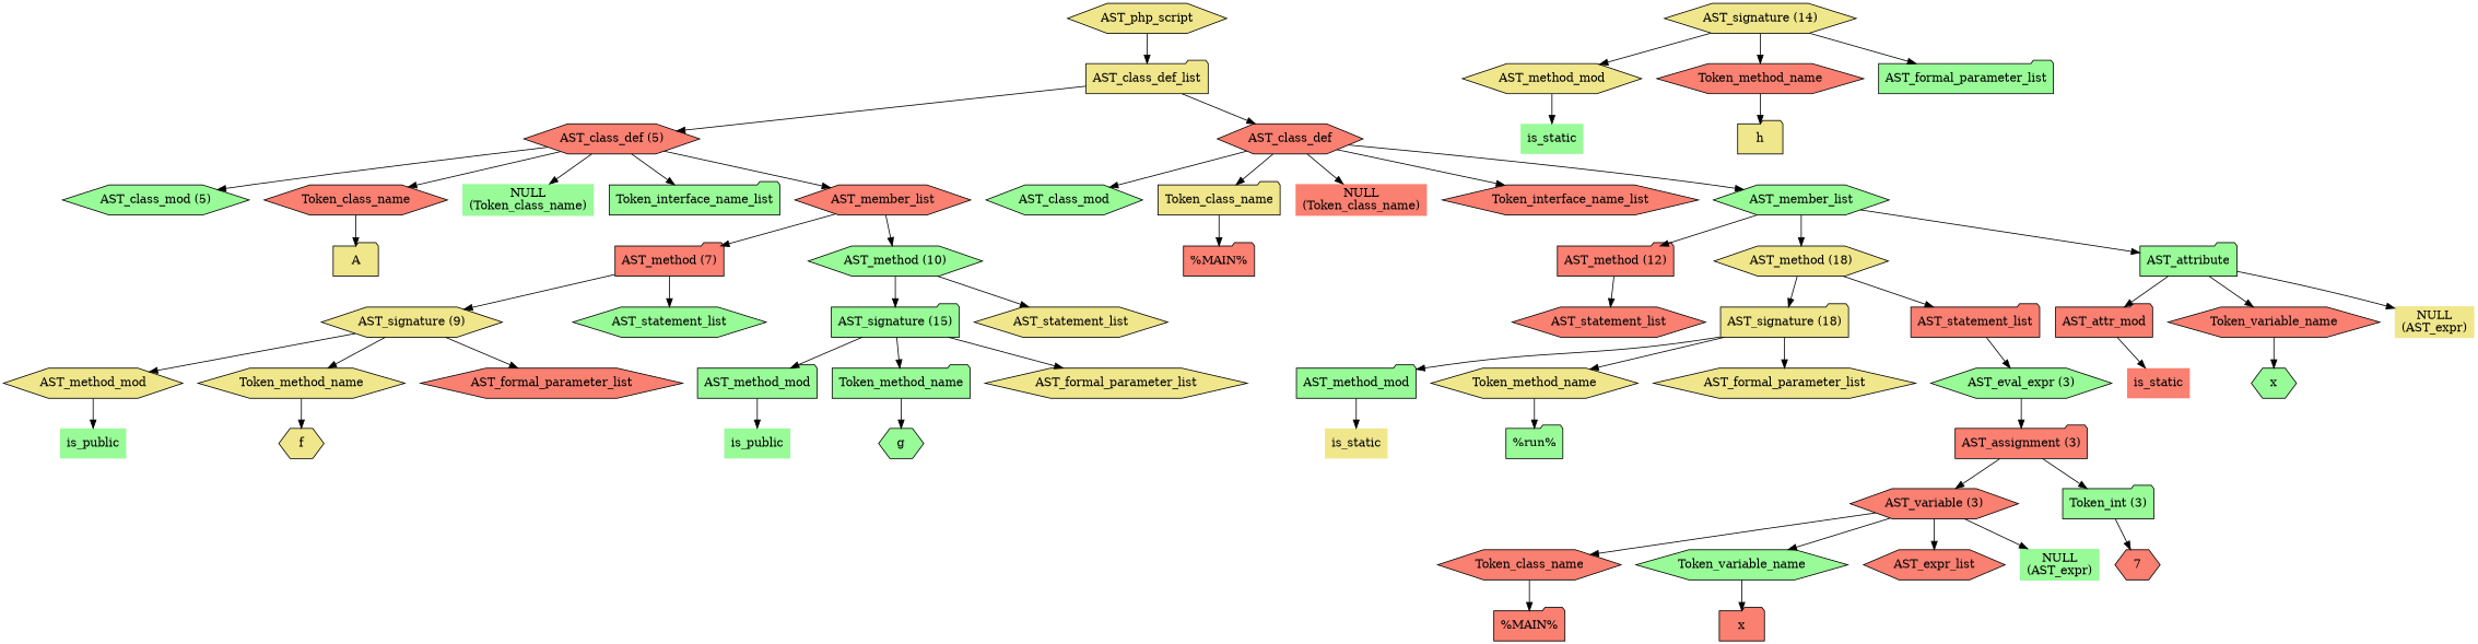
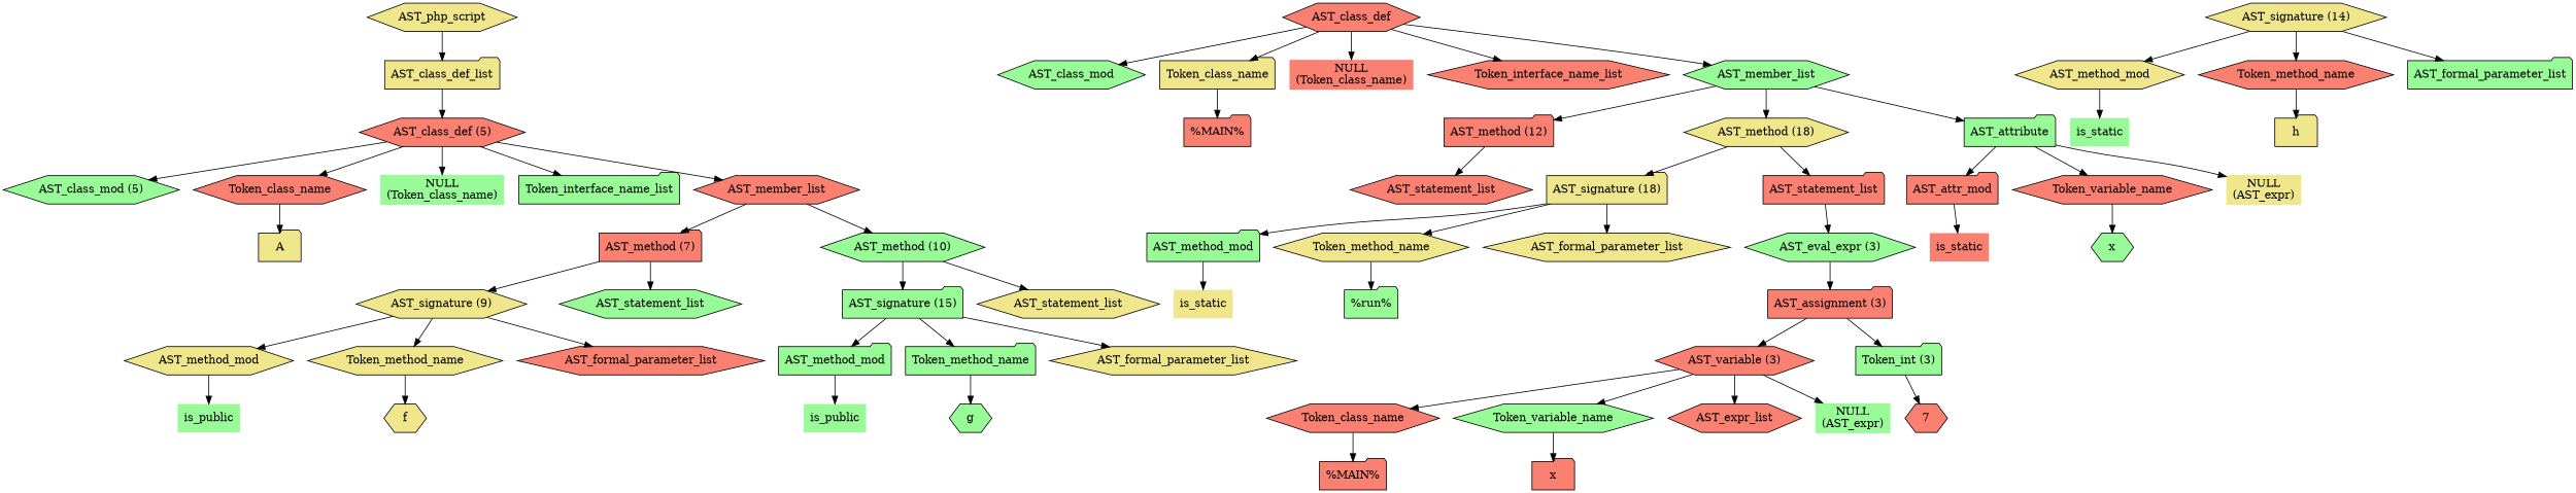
  digraph {
    node [fillcolor=salmon shape=hexagon style=filled]
    n1 [fillcolor=khaki label=AST_php_script]
    n2 [fillcolor=khaki label=AST_class_def_list shape=folder]
    n3 [label="AST_class_def (5)"]
    n4 [label=AST_class_def]
    n5 [fillcolor=palegreen label="AST_class_mod (5)"]
    n6 [label=Token_class_name]
    n7 [fillcolor=palegreen label="NULL\n(Token_class_name)" shape=plaintext]
    n8 [fillcolor=palegreen label=Token_interface_name_list shape=folder]
    n9 [label=AST_member_list]
    n10 [fillcolor=palegreen label=AST_class_mod]
    n11 [fillcolor=khaki label=Token_class_name shape=folder]
    n12 [label="NULL\n(Token_class_name)" shape=plaintext]
    n13 [label=Token_interface_name_list]
    n14 [fillcolor=palegreen label=AST_member_list]
    n15 [fillcolor=khaki label=A shape=folder]
    n16 [label="AST_method (7)" shape=folder]
    n17 [fillcolor=palegreen label="AST_method (10)"]
    n18 [fillcolor=khaki label="AST_signature (9)"]
    n19 [fillcolor=palegreen label=AST_statement_list]
    n20 [fillcolor=palegreen label="AST_signature (15)" shape=folder]
    n21 [fillcolor=khaki label=AST_statement_list]
    n22 [fillcolor=khaki label=AST_method_mod]
    n23 [fillcolor=khaki label=Token_method_name]
    n24 [label=AST_formal_parameter_list]
    n25 [fillcolor=palegreen label=is_public shape=plaintext]
    n26 [fillcolor=khaki label=f]
    n27 [fillcolor=palegreen label=AST_method_mod shape=folder]
    n28 [fillcolor=palegreen label=Token_method_name shape=folder]
    n29 [fillcolor=khaki label=AST_formal_parameter_list]
    n30 [fillcolor=palegreen label=is_public shape=plaintext]
    n31 [fillcolor=palegreen label=g]
    n32 [label="%MAIN%" shape=folder]
    n33 [label="AST_method (12)" shape=folder]
    n34 [fillcolor=khaki label="AST_method (18)"]
    n35 [fillcolor=palegreen label=AST_attribute shape=folder]
    n36 [label=AST_statement_list]
    n37 [fillcolor=khaki label="AST_signature (18)" shape=folder]
    n38 [label=AST_statement_list shape=folder]
    n39 [label=AST_attr_mod shape=folder]
    n40 [label=Token_variable_name]
    n41 [fillcolor=khaki label="NULL\n(AST_expr)" shape=plaintext]
    n42 [fillcolor=khaki label="AST_signature (14)"]
    n43 [fillcolor=khaki label=AST_method_mod]
    n44 [label=Token_method_name]
    n45 [fillcolor=palegreen label=AST_formal_parameter_list shape=folder]
    n46 [fillcolor=palegreen label=is_static shape=plaintext]
    n47 [fillcolor=khaki label=h shape=folder]
    n48 [fillcolor=palegreen label=AST_method_mod shape=folder]
    n49 [fillcolor=khaki label=Token_method_name]
    n50 [fillcolor=khaki label=AST_formal_parameter_list]
    n51 [fillcolor=palegreen label="AST_eval_expr (3)"]
    n52 [fillcolor=khaki label=is_static shape=plaintext]
    n53 [fillcolor=palegreen label="%run%" shape=folder]
    n54 [label="AST_assignment (3)" shape=folder]
    n55 [label="AST_variable (3)"]
    n56 [fillcolor=palegreen label="Token_int (3)" shape=folder]
    n57 [label=Token_class_name]
    n58 [fillcolor=palegreen label=Token_variable_name]
    n59 [label=AST_expr_list]
    n60 [fillcolor=palegreen label="NULL\n(AST_expr)" shape=plaintext]
    n61 [label=7]
    n62 [label="%MAIN%" shape=folder]
    n63 [label=x shape=folder]
    n64 [label=is_static shape=plaintext]
    n65 [fillcolor=palegreen label=x]
    n1 -> n2
    n2 -> n3
-   n2 -> n4
    n3 -> n5
    n3 -> n6
    n3 -> n7
    n3 -> n8
    n3 -> n9
    n4 -> n10
    n4 -> n11
    n4 -> n12
    n4 -> n13
    n4 -> n14
    n6 -> n15
    n9 -> n16
    n9 -> n17
    n11 -> n32
    n14 -> n33
    n14 -> n34
    n14 -> n35
    n16 -> n18
    n16 -> n19
    n17 -> n20
    n17 -> n21
    n18 -> n22
    n18 -> n23
    n18 -> n24
    n20 -> n27
    n20 -> n28
    n20 -> n29
    n22 -> n25
    n23 -> n26
    n27 -> n30
    n28 -> n31
    n33 -> n36
    n34 -> n37
    n34 -> n38
    n35 -> n39
    n35 -> n40
    n35 -> n41
    n37 -> n48
    n37 -> n49
    n37 -> n50
    n38 -> n51
    n39 -> n64
    n40 -> n65
    n42 -> n43
    n42 -> n44
    n42 -> n45
    n43 -> n46
    n44 -> n47
    n48 -> n52
    n49 -> n53
    n51 -> n54
    n54 -> n55
    n54 -> n56
    n55 -> n57
    n55 -> n58
    n55 -> n59
    n55 -> n60
    n56 -> n61
    n57 -> n62
    n58 -> n63
  }
